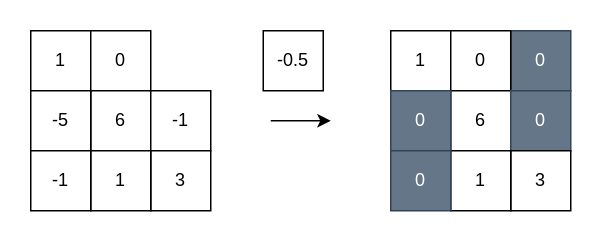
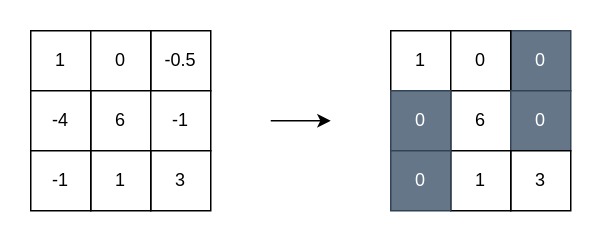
  <mxCell id="0" />
  <mxCell id="1" parent="0" />
  <mxCell id="2" value="1" style="whiteSpace=wrap;html=1;aspect=fixed;" vertex="1" parent="1"><mxGeometry x="20" y="20" width="40" height="40" as="geometry" /></mxCell>
- <mxCell id="3" value="-0.5" style="whiteSpace=wrap;html=1;aspect=fixed;" vertex="1" parent="1"><mxGeometry x="175" y="20" width="40" height="40" as="geometry" /></mxCell>
+ <mxCell id="3" value="-0.5" style="whiteSpace=wrap;html=1;aspect=fixed;" vertex="1" parent="1"><mxGeometry x="100" y="20" width="40" height="40" as="geometry" /></mxCell>
  <mxCell id="4" value="0" style="whiteSpace=wrap;html=1;aspect=fixed;" vertex="1" parent="1"><mxGeometry x="60" y="20" width="40" height="40" as="geometry" /></mxCell>
  <mxCell id="5" value="6" style="whiteSpace=wrap;html=1;aspect=fixed;" vertex="1" parent="1"><mxGeometry x="60" y="60" width="40" height="40" as="geometry" /></mxCell>
- <mxCell id="6" value="-5" style="whiteSpace=wrap;html=1;aspect=fixed;" vertex="1" parent="1"><mxGeometry x="20" y="60" width="40" height="40" as="geometry" /></mxCell>
+ <mxCell id="6" value="-4" style="whiteSpace=wrap;html=1;aspect=fixed;" vertex="1" parent="1"><mxGeometry x="20" y="60" width="40" height="40" as="geometry" /></mxCell>
  <mxCell id="7" value="-1" style="whiteSpace=wrap;html=1;aspect=fixed;" vertex="1" parent="1"><mxGeometry x="100" y="60" width="40" height="40" as="geometry" /></mxCell>
  <mxCell id="8" value="3" style="whiteSpace=wrap;html=1;aspect=fixed;" vertex="1" parent="1"><mxGeometry x="100" y="100" width="40" height="40" as="geometry" /></mxCell>
  <mxCell id="9" value="1" style="whiteSpace=wrap;html=1;aspect=fixed;" vertex="1" parent="1"><mxGeometry x="60" y="100" width="40" height="40" as="geometry" /></mxCell>
  <mxCell id="10" value="-1" style="whiteSpace=wrap;html=1;aspect=fixed;" vertex="1" parent="1"><mxGeometry x="20" y="100" width="40" height="40" as="geometry" /></mxCell>
  <mxCell id="11" value="" style="endArrow=classic;html=1;" edge="1" parent="1"><mxGeometry width="50" height="50" relative="1" as="geometry"><mxPoint x="180" y="80" as="sourcePoint" /><mxPoint x="220" y="80" as="targetPoint" /></mxGeometry></mxCell>
  <mxCell id="12" value="1" style="whiteSpace=wrap;html=1;aspect=fixed;" vertex="1" parent="1"><mxGeometry x="260" y="20" width="40" height="40" as="geometry" /></mxCell>
  <mxCell id="13" value="0" style="whiteSpace=wrap;html=1;aspect=fixed;fillColor=#647687;strokeColor=#314354;fontColor=#ffffff;" vertex="1" parent="1"><mxGeometry x="340" y="20" width="40" height="40" as="geometry" /></mxCell>
  <mxCell id="14" value="0" style="whiteSpace=wrap;html=1;aspect=fixed;" vertex="1" parent="1"><mxGeometry x="300" y="20" width="40" height="40" as="geometry" /></mxCell>
  <mxCell id="15" value="6" style="whiteSpace=wrap;html=1;aspect=fixed;" vertex="1" parent="1"><mxGeometry x="300" y="60" width="40" height="40" as="geometry" /></mxCell>
  <mxCell id="16" value="0" style="whiteSpace=wrap;html=1;aspect=fixed;fillColor=#647687;strokeColor=#314354;fontColor=#ffffff;" vertex="1" parent="1"><mxGeometry x="260" y="60" width="40" height="40" as="geometry" /></mxCell>
  <mxCell id="17" value="0" style="whiteSpace=wrap;html=1;aspect=fixed;fillColor=#647687;strokeColor=#314354;fontColor=#ffffff;" vertex="1" parent="1"><mxGeometry x="340" y="60" width="40" height="40" as="geometry" /></mxCell>
  <mxCell id="18" value="3" style="whiteSpace=wrap;html=1;aspect=fixed;" vertex="1" parent="1"><mxGeometry x="340" y="100" width="40" height="40" as="geometry" /></mxCell>
  <mxCell id="19" value="1" style="whiteSpace=wrap;html=1;aspect=fixed;" vertex="1" parent="1"><mxGeometry x="300" y="100" width="40" height="40" as="geometry" /></mxCell>
  <mxCell id="20" value="0" style="whiteSpace=wrap;html=1;aspect=fixed;fillColor=#647687;strokeColor=#314354;fontColor=#ffffff;" vertex="1" parent="1"><mxGeometry x="260" y="100" width="40" height="40" as="geometry" /></mxCell>
